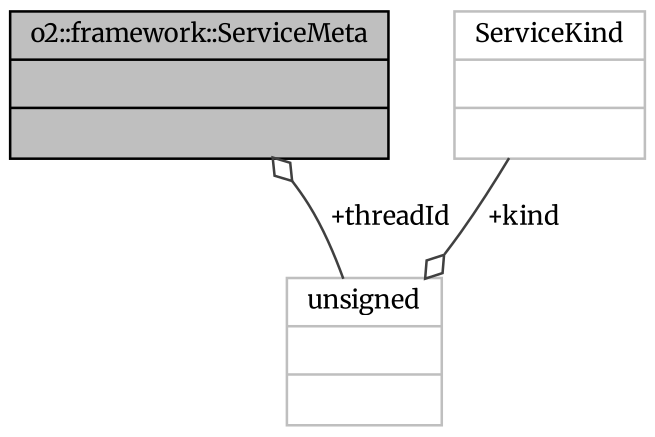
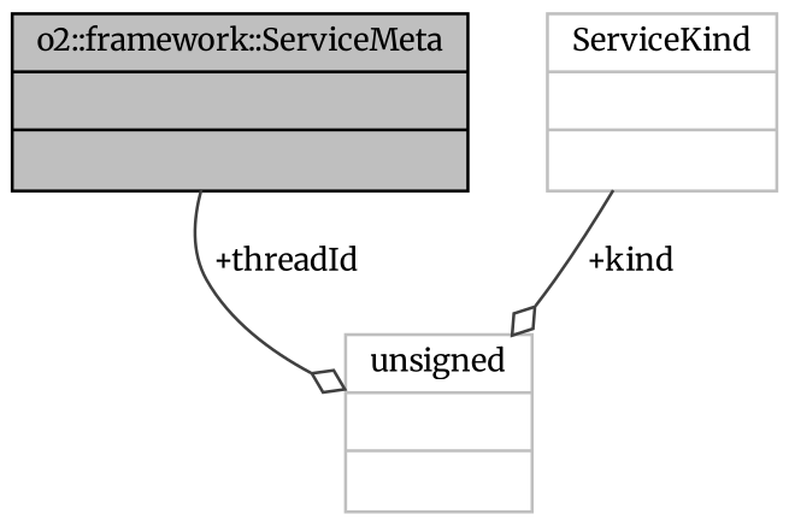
  digraph {
    fontname=Merriweather
    node [color=grey75 fontname=Merriweather fontsize=10 shape=record]
    edge [arrowhead=odiamond color=grey25 fontname=Merriweather fontsize=10 labelfontname=Helvetica labelfontsize=10 style=solid]
    n1 [color=black fillcolor=grey75 fontcolor=black height=0.2 label="{o2::framework::ServiceMeta\n||}" style=filled width=0.4]
    n2 [height=0.2 label="{ServiceKind\n||}" width=0.4]
    n3 [height=0.2 label="{unsigned\n||}" width=0.4]
    n2 -> n3 [label=" +kind"]
-   n3 -> n1 [label=" +threadId"]
+   n1 -> n3 [label=" +threadId"]
  }
